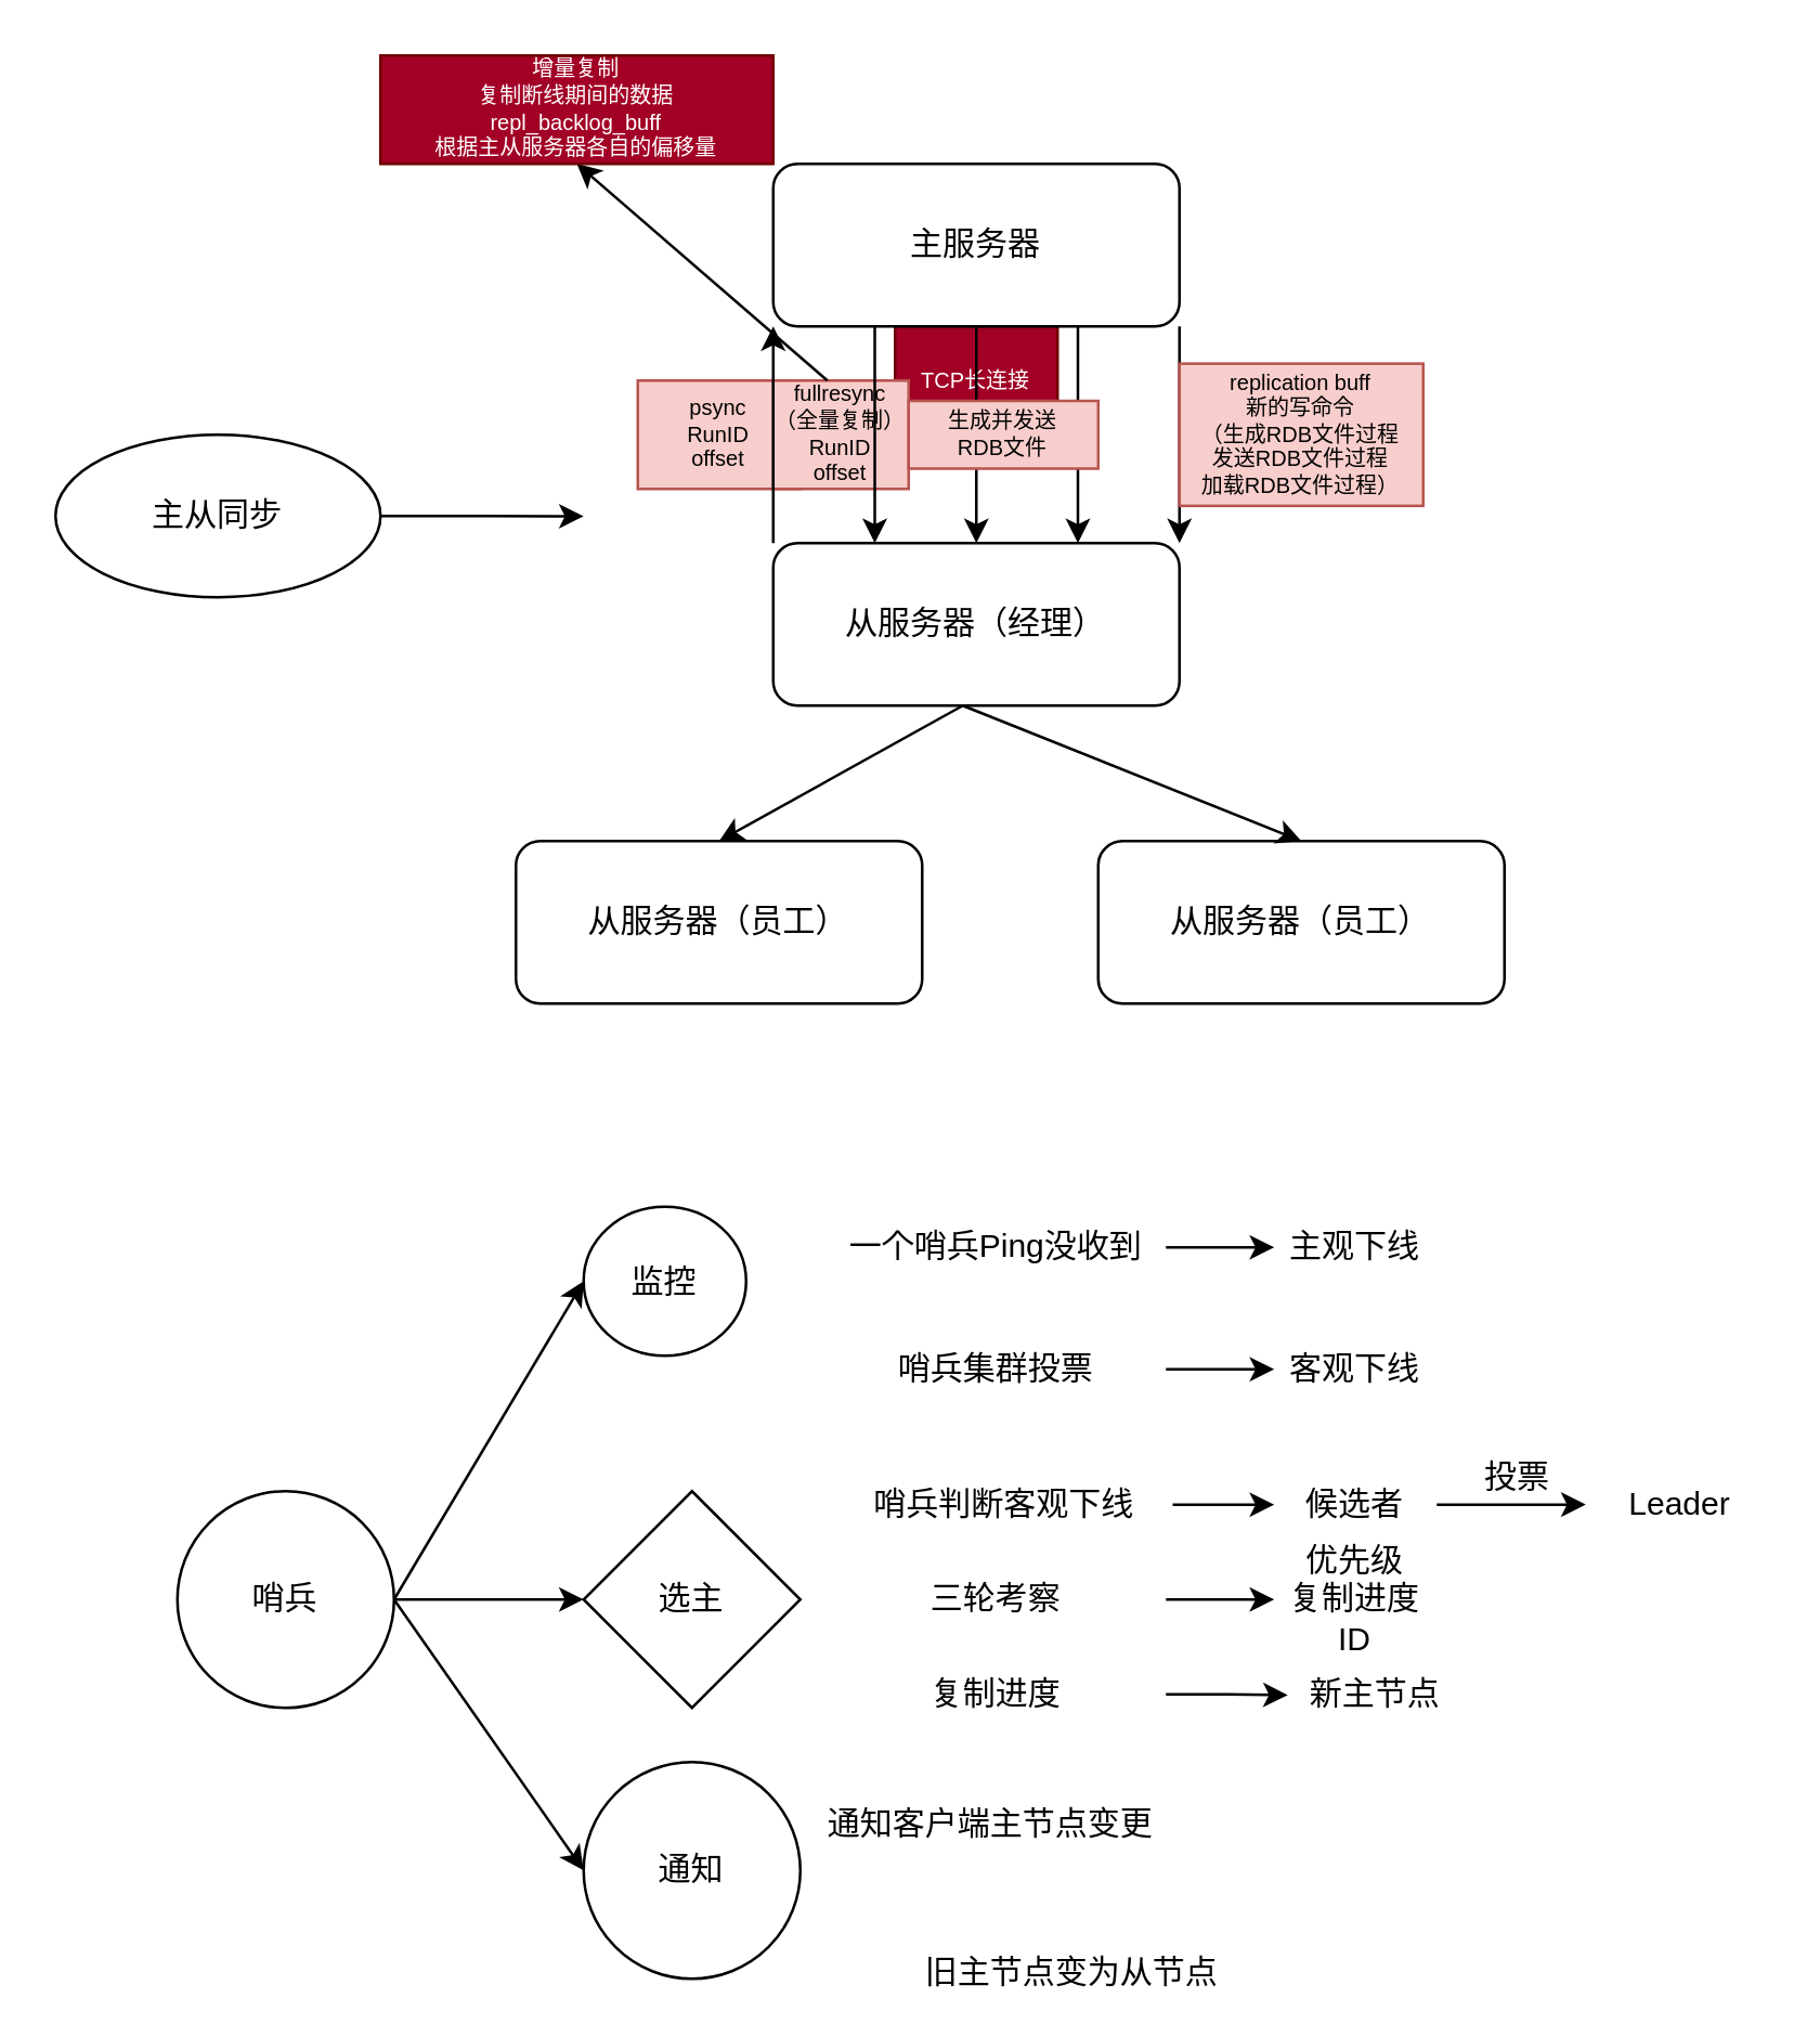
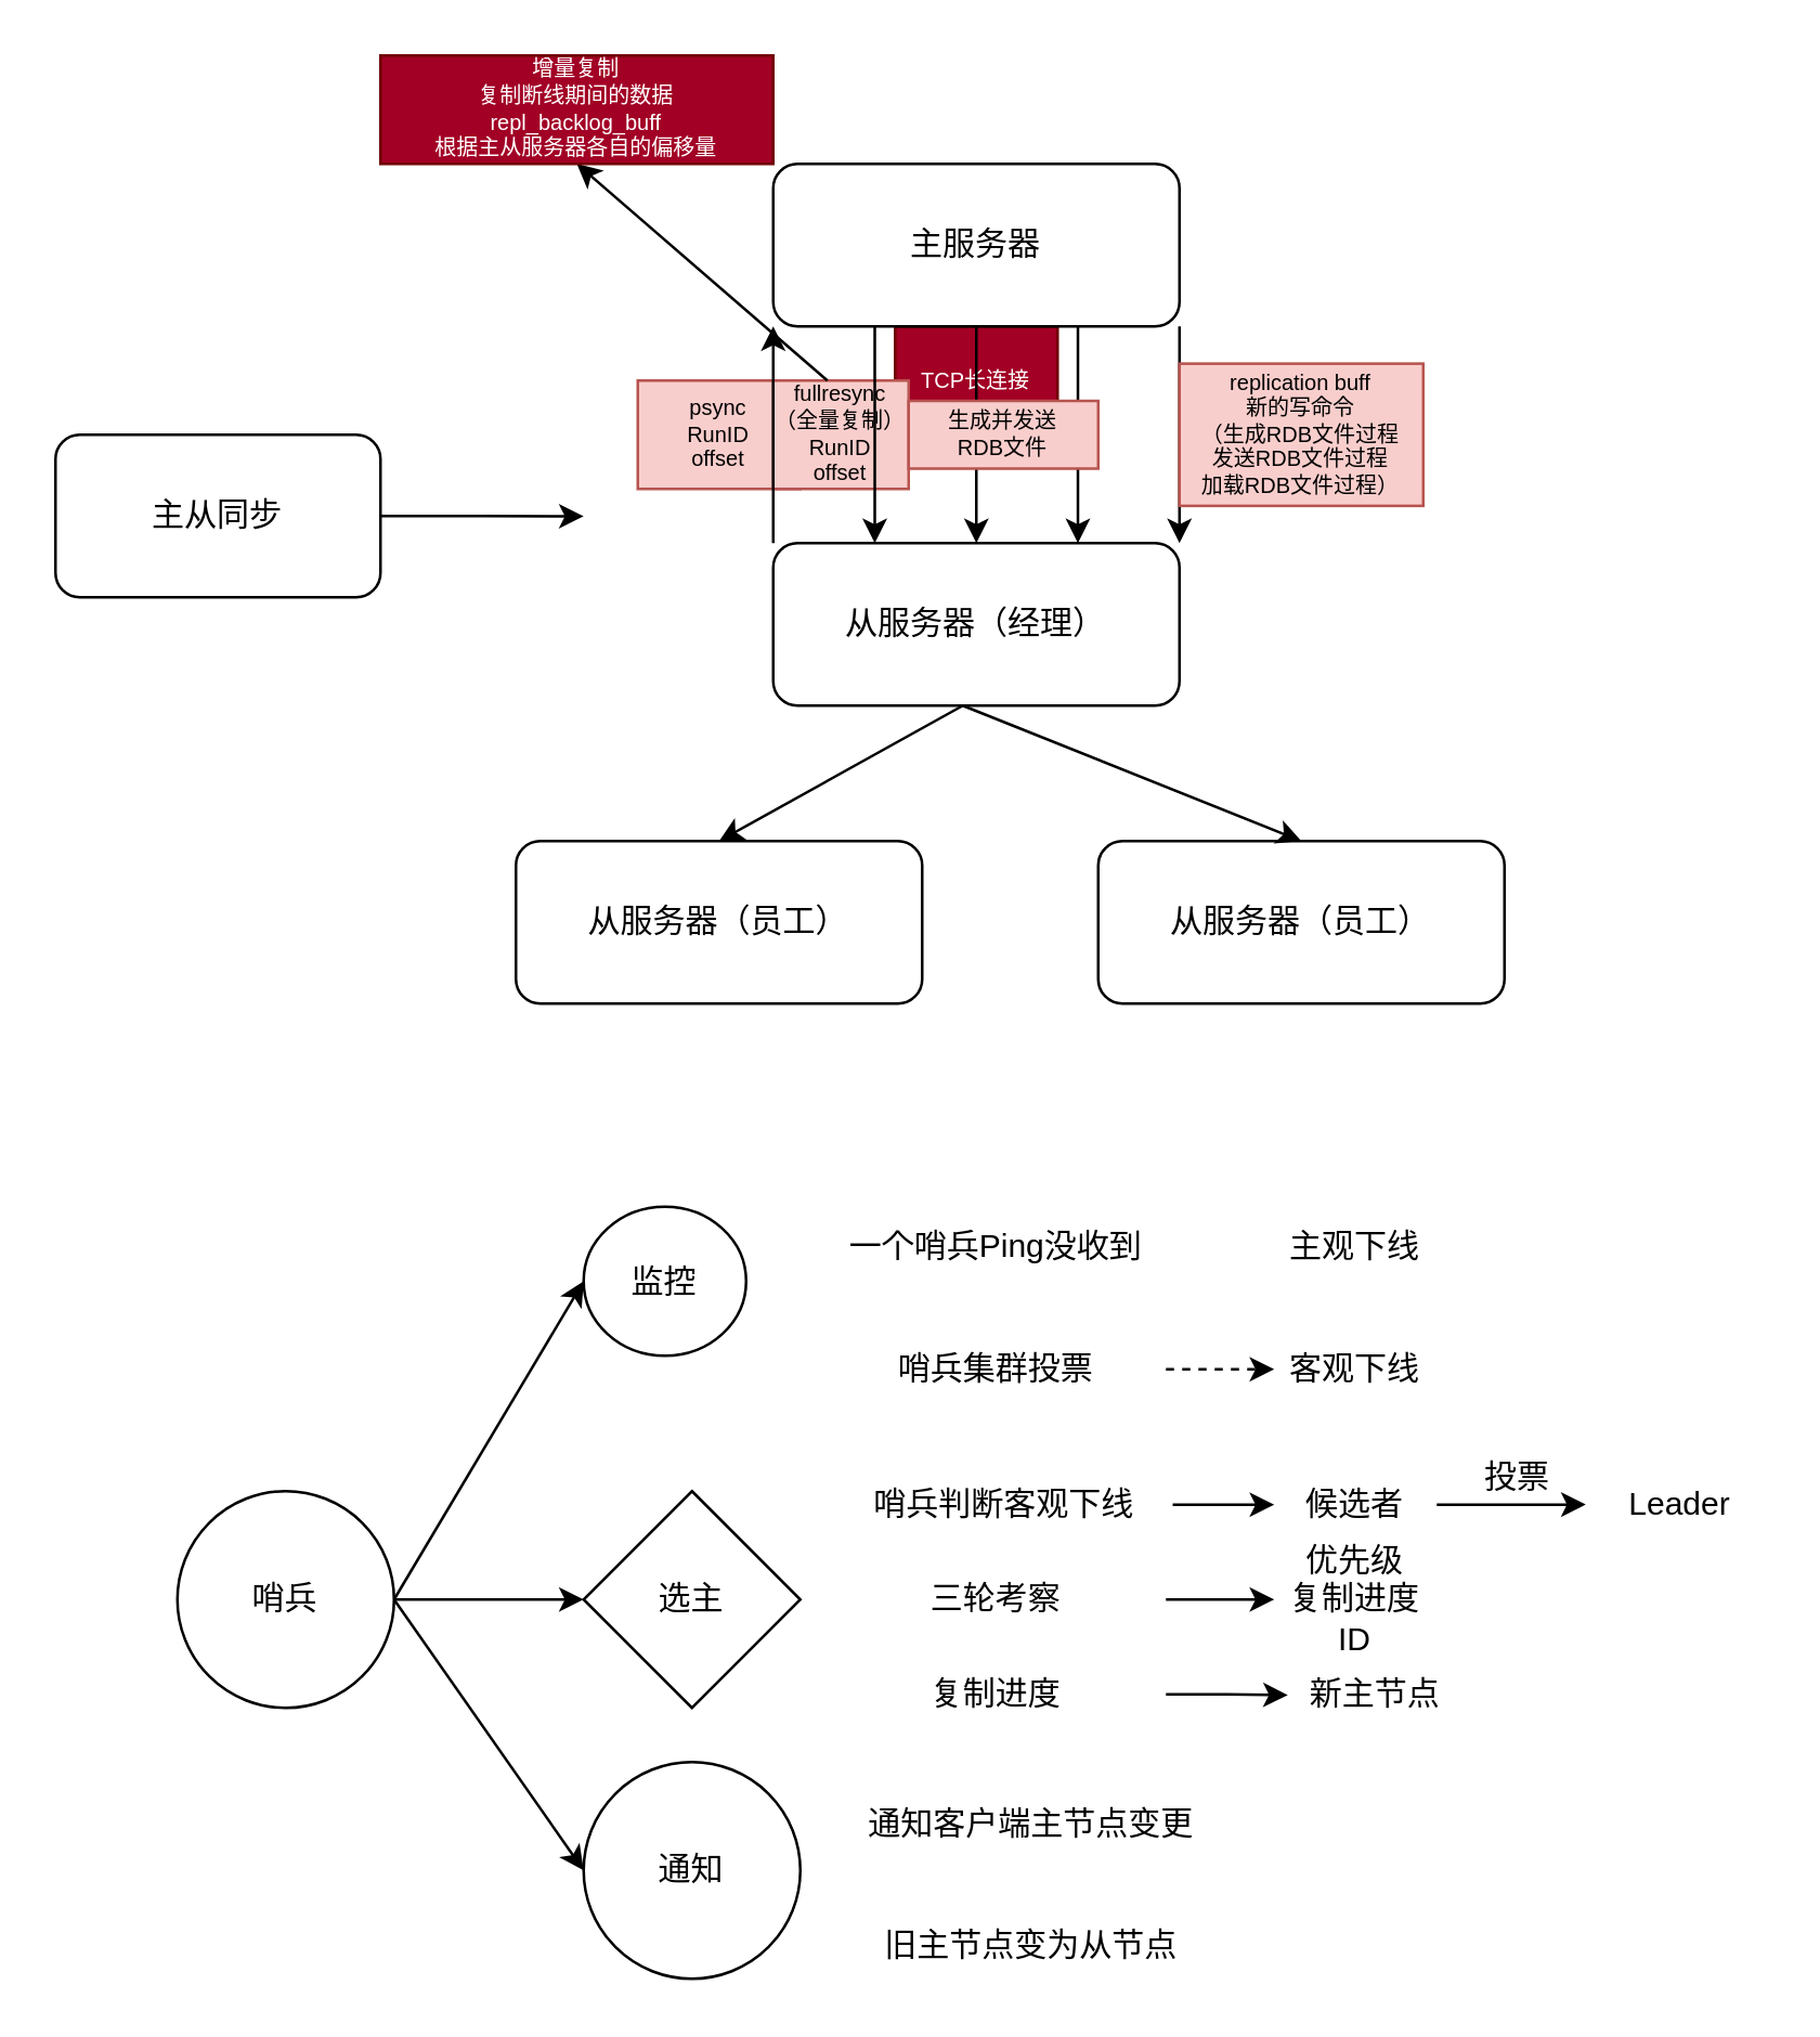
  <mxCell id="0" />
  <mxCell id="1" parent="0" />
  <mxCell id="2" value="TCP长连接" style="text;html=1;align=center;verticalAlign=middle;whiteSpace=wrap;rounded=0;fontSize=8;fillColor=#a20025;fontColor=#ffffff;strokeColor=#6F0000;" vertex="1" parent="1"><mxGeometry x="330" y="120" width="60" height="40" as="geometry" /></mxCell>
  <mxCell id="3" value="psync&lt;br style=&quot;font-size: 8px;&quot;&gt;RunID&lt;br style=&quot;font-size: 8px;&quot;&gt;offset" style="text;html=1;align=center;verticalAlign=middle;whiteSpace=wrap;rounded=0;fontSize=8;fillColor=#f8cecc;strokeColor=#b85450;" vertex="1" parent="1"><mxGeometry x="235" y="140" width="60" height="40" as="geometry" /></mxCell>
  <mxCell id="4" value="fullresync&lt;br style=&quot;font-size: 8px;&quot;&gt;（全量复制）&lt;br style=&quot;font-size: 8px;&quot;&gt;RunID&lt;br style=&quot;font-size: 8px;&quot;&gt;offset" style="text;html=1;align=center;verticalAlign=middle;whiteSpace=wrap;rounded=0;fontSize=8;fillColor=#f8cecc;strokeColor=#b85450;" vertex="1" parent="1"><mxGeometry x="285" y="140" width="50" height="40" as="geometry" /></mxCell>
  <mxCell id="5" style="edgeStyle=orthogonalEdgeStyle;rounded=0;orthogonalLoop=1;jettySize=auto;html=1;exitX=1;exitY=0.5;exitDx=0;exitDy=0;" edge="1" parent="1" source="6"><mxGeometry relative="1" as="geometry"><mxPoint x="215" y="190.103" as="targetPoint" /></mxGeometry></mxCell>
- <mxCell id="6" value="主从同步" style="ellipse;whiteSpace=wrap;html=1;" vertex="1" parent="1"><mxGeometry x="20" y="160" width="120" height="60" as="geometry" /></mxCell>
+ <mxCell id="6" value="主从同步" style="rounded=1;whiteSpace=wrap;html=1;" vertex="1" parent="1"><mxGeometry x="20" y="160" width="120" height="60" as="geometry" /></mxCell>
  <mxCell id="7" style="edgeStyle=orthogonalEdgeStyle;rounded=0;orthogonalLoop=1;jettySize=auto;html=1;exitX=0.25;exitY=1;exitDx=0;exitDy=0;entryX=0.25;entryY=0;entryDx=0;entryDy=0;" edge="1" parent="1" source="11" target="13"><mxGeometry relative="1" as="geometry" /></mxCell>
  <mxCell id="8" style="edgeStyle=orthogonalEdgeStyle;rounded=0;orthogonalLoop=1;jettySize=auto;html=1;exitX=0.75;exitY=1;exitDx=0;exitDy=0;entryX=0.75;entryY=0;entryDx=0;entryDy=0;" edge="1" parent="1" source="11" target="13"><mxGeometry relative="1" as="geometry" /></mxCell>
  <mxCell id="9" style="edgeStyle=orthogonalEdgeStyle;rounded=0;orthogonalLoop=1;jettySize=auto;html=1;exitX=1;exitY=1;exitDx=0;exitDy=0;entryX=1;entryY=0;entryDx=0;entryDy=0;" edge="1" parent="1" source="11" target="13"><mxGeometry relative="1" as="geometry" /></mxCell>
  <mxCell id="10" style="edgeStyle=orthogonalEdgeStyle;rounded=0;orthogonalLoop=1;jettySize=auto;html=1;exitX=0.5;exitY=1;exitDx=0;exitDy=0;entryX=0.5;entryY=0;entryDx=0;entryDy=0;" edge="1" parent="1" source="11" target="13"><mxGeometry relative="1" as="geometry" /></mxCell>
  <mxCell id="11" value="主服务器" style="rounded=1;whiteSpace=wrap;html=1;" vertex="1" parent="1"><mxGeometry x="285" y="60" width="150" height="60" as="geometry" /></mxCell>
  <mxCell id="12" style="edgeStyle=orthogonalEdgeStyle;rounded=0;orthogonalLoop=1;jettySize=auto;html=1;exitX=0;exitY=0;exitDx=0;exitDy=0;entryX=0;entryY=1;entryDx=0;entryDy=0;" edge="1" parent="1" source="13" target="11"><mxGeometry relative="1" as="geometry" /></mxCell>
  <mxCell id="13" value="从服务器（经理）" style="rounded=1;whiteSpace=wrap;html=1;" vertex="1" parent="1"><mxGeometry x="285" y="200" width="150" height="60" as="geometry" /></mxCell>
  <mxCell id="14" value="生成并发送&lt;br style=&quot;font-size: 8px;&quot;&gt;RDB文件" style="text;html=1;align=center;verticalAlign=middle;whiteSpace=wrap;rounded=0;fontSize=8;fillColor=#f8cecc;strokeColor=#b85450;" vertex="1" parent="1"><mxGeometry x="335" y="147.5" width="70" height="25" as="geometry" /></mxCell>
  <mxCell id="15" value="replication buff&lt;br&gt;新的写命令&lt;br&gt;（生成RDB文件过程&lt;br&gt;发送RDB文件过程&lt;br&gt;加载RDB文件过程）" style="text;html=1;align=center;verticalAlign=middle;whiteSpace=wrap;rounded=0;fontSize=8;fillColor=#f8cecc;strokeColor=#b85450;" vertex="1" parent="1"><mxGeometry x="435" y="133.75" width="90" height="52.5" as="geometry" /></mxCell>
  <mxCell id="16" value="从服务器（员工）" style="rounded=1;whiteSpace=wrap;html=1;" vertex="1" parent="1"><mxGeometry x="190" y="310" width="150" height="60" as="geometry" /></mxCell>
  <mxCell id="17" value="从服务器（员工）" style="rounded=1;whiteSpace=wrap;html=1;" vertex="1" parent="1"><mxGeometry x="405" y="310" width="150" height="60" as="geometry" /></mxCell>
  <mxCell id="18" value="" style="endArrow=classic;html=1;rounded=0;entryX=0.5;entryY=0;entryDx=0;entryDy=0;" edge="1" parent="1" target="16"><mxGeometry width="50" height="50" relative="1" as="geometry"><mxPoint x="355" y="260" as="sourcePoint" /><mxPoint x="405" y="210" as="targetPoint" /></mxGeometry></mxCell>
  <mxCell id="19" value="" style="endArrow=classic;html=1;rounded=0;entryX=0.5;entryY=0;entryDx=0;entryDy=0;" edge="1" parent="1" target="17"><mxGeometry width="50" height="50" relative="1" as="geometry"><mxPoint x="355" y="260" as="sourcePoint" /><mxPoint x="405" y="210" as="targetPoint" /></mxGeometry></mxCell>
  <mxCell id="20" value="" style="endArrow=classic;html=1;rounded=0;entryX=0.5;entryY=1;entryDx=0;entryDy=0;" edge="1" parent="1" target="21"><mxGeometry width="50" height="50" relative="1" as="geometry"><mxPoint x="305" y="140" as="sourcePoint" /><mxPoint x="225" y="70" as="targetPoint" /></mxGeometry></mxCell>
  <mxCell id="21" value="增量复制&lt;br style=&quot;font-size: 8px;&quot;&gt;复制断线期间的数据&lt;br&gt;repl_backlog_buff&lt;br&gt;根据主从服务器各自的偏移量" style="text;html=1;align=center;verticalAlign=middle;whiteSpace=wrap;rounded=0;fontSize=8;fillColor=#a20025;fontColor=#ffffff;strokeColor=#6F0000;" vertex="1" parent="1"><mxGeometry x="140" y="20" width="145" height="40" as="geometry" /></mxCell>
  <mxCell id="22" value="哨兵" style="ellipse;whiteSpace=wrap;html=1;aspect=fixed;" vertex="1" parent="1"><mxGeometry x="65" y="550" width="80" height="80" as="geometry" /></mxCell>
  <mxCell id="23" value="监控" style="ellipse;whiteSpace=wrap;html=1;aspect=fixed;" vertex="1" parent="1"><mxGeometry x="215" y="445" width="60" height="55" as="geometry" /></mxCell>
  <mxCell id="24" value="选主" style="rhombus;whiteSpace=wrap;html=1;aspect=fixed;" vertex="1" parent="1"><mxGeometry x="215" y="550" width="80" height="80" as="geometry" /></mxCell>
  <mxCell id="25" value="通知" style="ellipse;whiteSpace=wrap;html=1;aspect=fixed;" vertex="1" parent="1"><mxGeometry x="215" y="650" width="80" height="80" as="geometry" /></mxCell>
- <mxCell id="26" style="edgeStyle=orthogonalEdgeStyle;rounded=0;orthogonalLoop=1;jettySize=auto;html=1;exitX=1;exitY=0.5;exitDx=0;exitDy=0;entryX=0;entryY=0.5;entryDx=0;entryDy=0;" edge="1" parent="1" source="27" target="28"><mxGeometry relative="1" as="geometry" /></mxCell>
  <mxCell id="27" value="一个哨兵Ping没收到" style="text;html=1;align=center;verticalAlign=middle;whiteSpace=wrap;rounded=0;" vertex="1" parent="1"><mxGeometry x="305" y="445" width="125" height="30" as="geometry" /></mxCell>
  <mxCell id="28" value="主观下线" style="text;html=1;align=center;verticalAlign=middle;whiteSpace=wrap;rounded=0;" vertex="1" parent="1"><mxGeometry x="470" y="445" width="60" height="30" as="geometry" /></mxCell>
- <mxCell id="29" style="edgeStyle=orthogonalEdgeStyle;rounded=0;orthogonalLoop=1;jettySize=auto;html=1;exitX=1;exitY=0.5;exitDx=0;exitDy=0;entryX=0;entryY=0.5;entryDx=0;entryDy=0;" edge="1" parent="1" source="30" target="31"><mxGeometry relative="1" as="geometry" /></mxCell>
+ <mxCell id="29" style="edgeStyle=orthogonalEdgeStyle;rounded=0;orthogonalLoop=1;jettySize=auto;html=1;exitX=1;exitY=0.5;exitDx=0;exitDy=0;entryX=0;entryY=0.5;entryDx=0;entryDy=0;dashed=1;" edge="1" parent="1" source="30" target="31"><mxGeometry relative="1" as="geometry" /></mxCell>
  <mxCell id="30" value="哨兵集群投票" style="text;html=1;align=center;verticalAlign=middle;whiteSpace=wrap;rounded=0;" vertex="1" parent="1"><mxGeometry x="305" y="490" width="125" height="30" as="geometry" /></mxCell>
  <mxCell id="31" value="客观下线" style="text;html=1;align=center;verticalAlign=middle;whiteSpace=wrap;rounded=0;" vertex="1" parent="1"><mxGeometry x="470" y="490" width="60" height="30" as="geometry" /></mxCell>
- <mxCell id="32" value="通知客户端主节点变更" style="text;html=1;align=center;verticalAlign=middle;whiteSpace=wrap;rounded=0;" vertex="1" parent="1"><mxGeometry x="303" y="660" width="125" height="25" as="geometry" /></mxCell>
+ <mxCell id="32" value="通知客户端主节点变更" style="text;html=1;align=center;verticalAlign=middle;whiteSpace=wrap;rounded=0;" vertex="1" parent="1"><mxGeometry x="318" y="660" width="125" height="25" as="geometry" /></mxCell>
  <mxCell id="33" value="" style="group" vertex="1" connectable="0" parent="1"><mxGeometry x="305" y="530" width="345" height="110" as="geometry" /></mxCell>
  <mxCell id="34" value="哨兵判断客观下线" style="text;html=1;align=center;verticalAlign=middle;whiteSpace=wrap;rounded=0;" vertex="1" parent="33"><mxGeometry x="2.5" y="10" width="125" height="30" as="geometry" /></mxCell>
  <mxCell id="35" value="三轮考察" style="text;html=1;align=center;verticalAlign=middle;whiteSpace=wrap;rounded=0;" vertex="1" parent="33"><mxGeometry y="45" width="125" height="30" as="geometry" /></mxCell>
  <mxCell id="36" value="优先级&lt;br&gt;复制进度&lt;br&gt;ID" style="text;html=1;align=center;verticalAlign=middle;whiteSpace=wrap;rounded=0;" vertex="1" parent="33"><mxGeometry x="165" y="40" width="60" height="40" as="geometry" /></mxCell>
  <mxCell id="37" style="edgeStyle=orthogonalEdgeStyle;rounded=0;orthogonalLoop=1;jettySize=auto;html=1;exitX=1;exitY=0.5;exitDx=0;exitDy=0;" edge="1" parent="33" source="35" target="36"><mxGeometry relative="1" as="geometry" /></mxCell>
  <mxCell id="38" value="" style="group" vertex="1" connectable="0" parent="33"><mxGeometry x="165" width="180" height="40" as="geometry" /></mxCell>
  <mxCell id="39" style="edgeStyle=orthogonalEdgeStyle;rounded=0;orthogonalLoop=1;jettySize=auto;html=1;exitX=1;exitY=0.5;exitDx=0;exitDy=0;" edge="1" parent="38" source="40"><mxGeometry relative="1" as="geometry"><mxPoint x="115" y="24.931" as="targetPoint" /></mxGeometry></mxCell>
  <mxCell id="40" value="候选者" style="text;html=1;align=center;verticalAlign=middle;whiteSpace=wrap;rounded=0;" vertex="1" parent="38"><mxGeometry y="10" width="60" height="30" as="geometry" /></mxCell>
  <mxCell id="41" value="投票" style="text;html=1;align=center;verticalAlign=middle;whiteSpace=wrap;rounded=0;" vertex="1" parent="38"><mxGeometry x="60" width="60" height="30" as="geometry" /></mxCell>
  <mxCell id="42" value="Leader" style="text;html=1;align=center;verticalAlign=middle;whiteSpace=wrap;rounded=0;" vertex="1" parent="38"><mxGeometry x="120" y="10" width="60" height="30" as="geometry" /></mxCell>
  <mxCell id="43" style="edgeStyle=orthogonalEdgeStyle;rounded=0;orthogonalLoop=1;jettySize=auto;html=1;exitX=1;exitY=0.5;exitDx=0;exitDy=0;" edge="1" parent="33" source="34" target="40"><mxGeometry relative="1" as="geometry" /></mxCell>
  <mxCell id="44" style="edgeStyle=orthogonalEdgeStyle;rounded=0;orthogonalLoop=1;jettySize=auto;html=1;exitX=1;exitY=0.5;exitDx=0;exitDy=0;" edge="1" parent="33" source="45"><mxGeometry relative="1" as="geometry"><mxPoint x="170" y="95.276" as="targetPoint" /></mxGeometry></mxCell>
  <mxCell id="45" value="复制进度" style="text;html=1;align=center;verticalAlign=middle;whiteSpace=wrap;rounded=0;" vertex="1" parent="33"><mxGeometry y="80" width="125" height="30" as="geometry" /></mxCell>
  <mxCell id="46" value="新主节点" style="text;html=1;align=center;verticalAlign=middle;whiteSpace=wrap;rounded=0;" vertex="1" parent="33"><mxGeometry x="140" y="80" width="125" height="30" as="geometry" /></mxCell>
- <mxCell id="47" value="旧主节点变为从节点" style="text;html=1;align=center;verticalAlign=middle;whiteSpace=wrap;rounded=0;" vertex="1" parent="1"><mxGeometry x="333" y="715" width="125" height="25" as="geometry" /></mxCell>
+ <mxCell id="47" value="旧主节点变为从节点" style="text;html=1;align=center;verticalAlign=middle;whiteSpace=wrap;rounded=0;" vertex="1" parent="1"><mxGeometry x="318" y="705" width="125" height="25" as="geometry" /></mxCell>
  <mxCell id="48" value="" style="endArrow=classic;html=1;rounded=0;entryX=0;entryY=0.5;entryDx=0;entryDy=0;" edge="1" parent="1" target="23"><mxGeometry width="50" height="50" relative="1" as="geometry"><mxPoint x="145" y="590" as="sourcePoint" /><mxPoint x="195" y="540" as="targetPoint" /></mxGeometry></mxCell>
  <mxCell id="49" value="" style="endArrow=classic;html=1;rounded=0;" edge="1" parent="1" target="24"><mxGeometry width="50" height="50" relative="1" as="geometry"><mxPoint x="145" y="590" as="sourcePoint" /><mxPoint x="195" y="540" as="targetPoint" /></mxGeometry></mxCell>
  <mxCell id="50" value="" style="endArrow=classic;html=1;rounded=0;entryX=0;entryY=0.5;entryDx=0;entryDy=0;" edge="1" parent="1" target="25"><mxGeometry width="50" height="50" relative="1" as="geometry"><mxPoint x="145" y="590" as="sourcePoint" /><mxPoint x="195" y="540" as="targetPoint" /></mxGeometry></mxCell>
